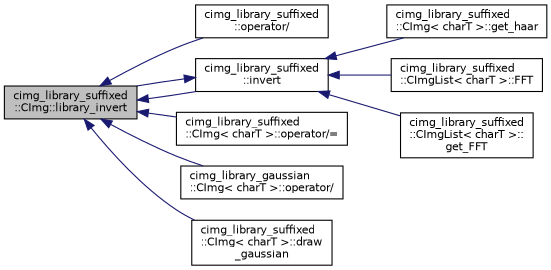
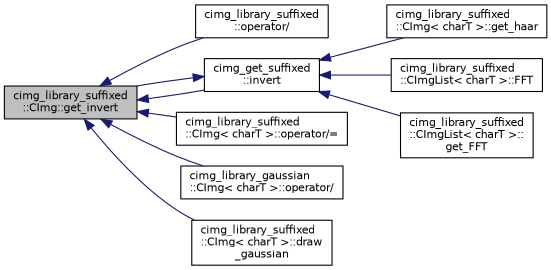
  digraph {
    rankdir=LR
    node [color=black fillcolor=white fontname=Helvetica fontsize=10 shape=record style=filled]
    edge [color=midnightblue dir=back fontname=Helvetica fontsize=10 labelfontname=Helvetica labelfontsize=10 style=solid]
-   n1 [fillcolor=grey75 fontcolor=black height=0.2 label="cimg_library_suffixed\l::CImg::library_invert" width=0.4]
+   n1 [fillcolor=grey75 fontcolor=black height=0.2 label="cimg_library_suffixed\l::CImg::get_invert" width=0.4]
    n2 [height=0.2 label="cimg_library_suffixed\l::operator/" width=0.4]
-   n3 [height=0.2 label="cimg_library_suffixed\l::invert" width=0.4]
+   n3 [height=0.2 label="cimg_get_suffixed\l::invert" width=0.4]
    n4 [height=0.2 label="cimg_library_suffixed\l::CImg\< charT \>::operator/=" width=0.4]
    n5 [height=0.2 label="cimg_library_gaussian\l::CImg\< charT \>::operator/" width=0.4]
    n6 [height=0.2 label="cimg_library_suffixed\l::CImg\< charT \>::draw\l_gaussian" width=0.4]
    n7 [height=0.2 label="cimg_library_suffixed\l::CImg\< charT \>::get_haar" width=0.4]
    n8 [height=0.2 label="cimg_library_suffixed\l::CImgList\< charT \>::FFT" width=0.4]
    n9 [height=0.2 label="cimg_library_suffixed\l::CImgList\< charT \>::\lget_FFT" width=0.4]
    n1 -> n2
    n1 -> n3
    n1 -> n4
    n1 -> n5
    n1 -> n6
    n3 -> n1
    n3 -> n7
    n3 -> n8
    n3 -> n9
  }
